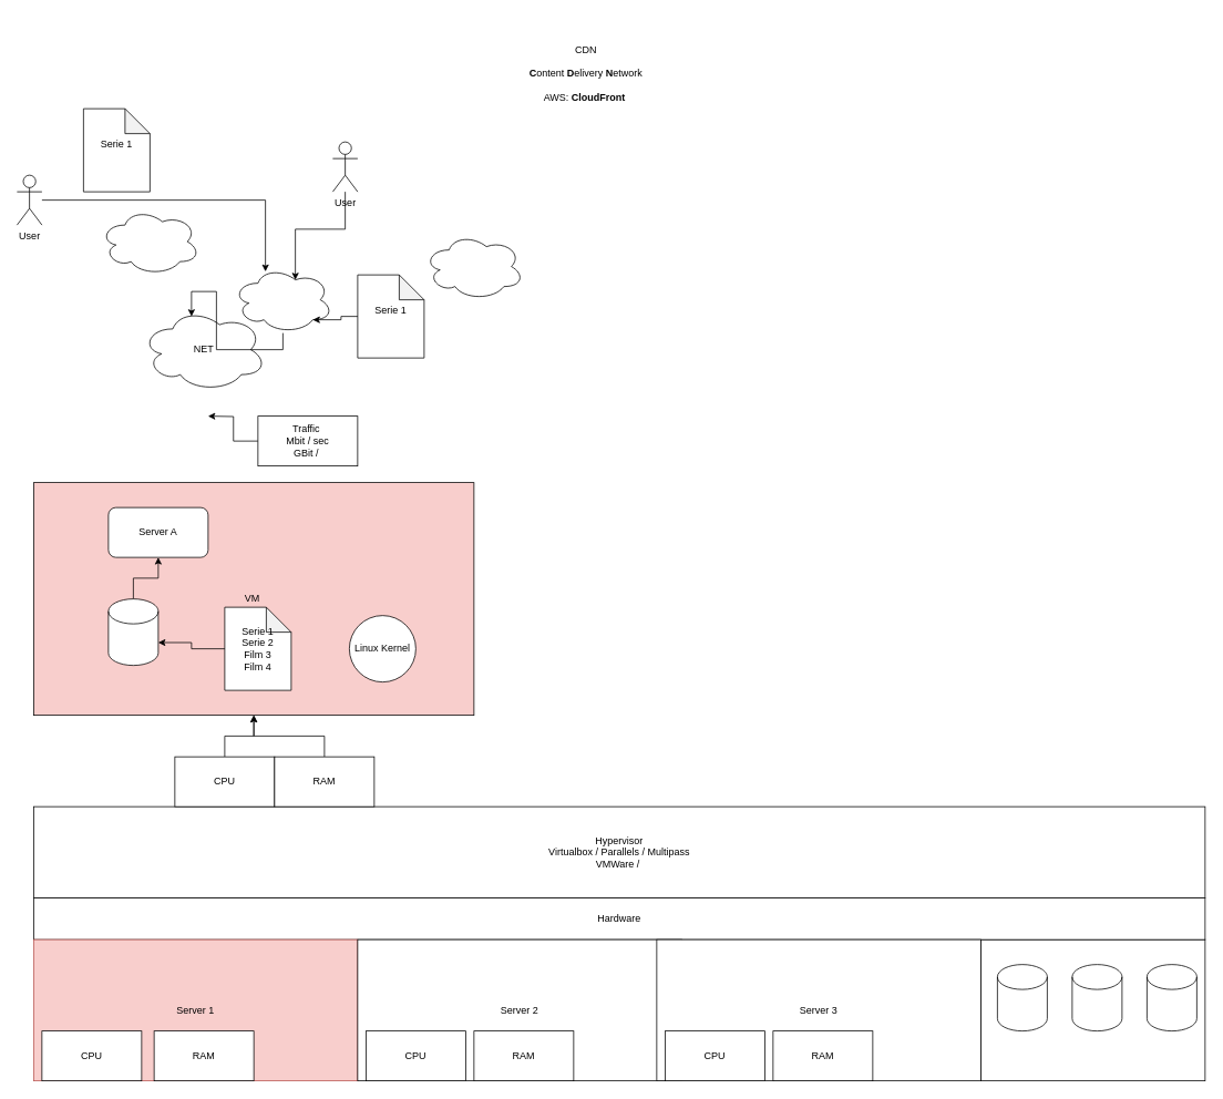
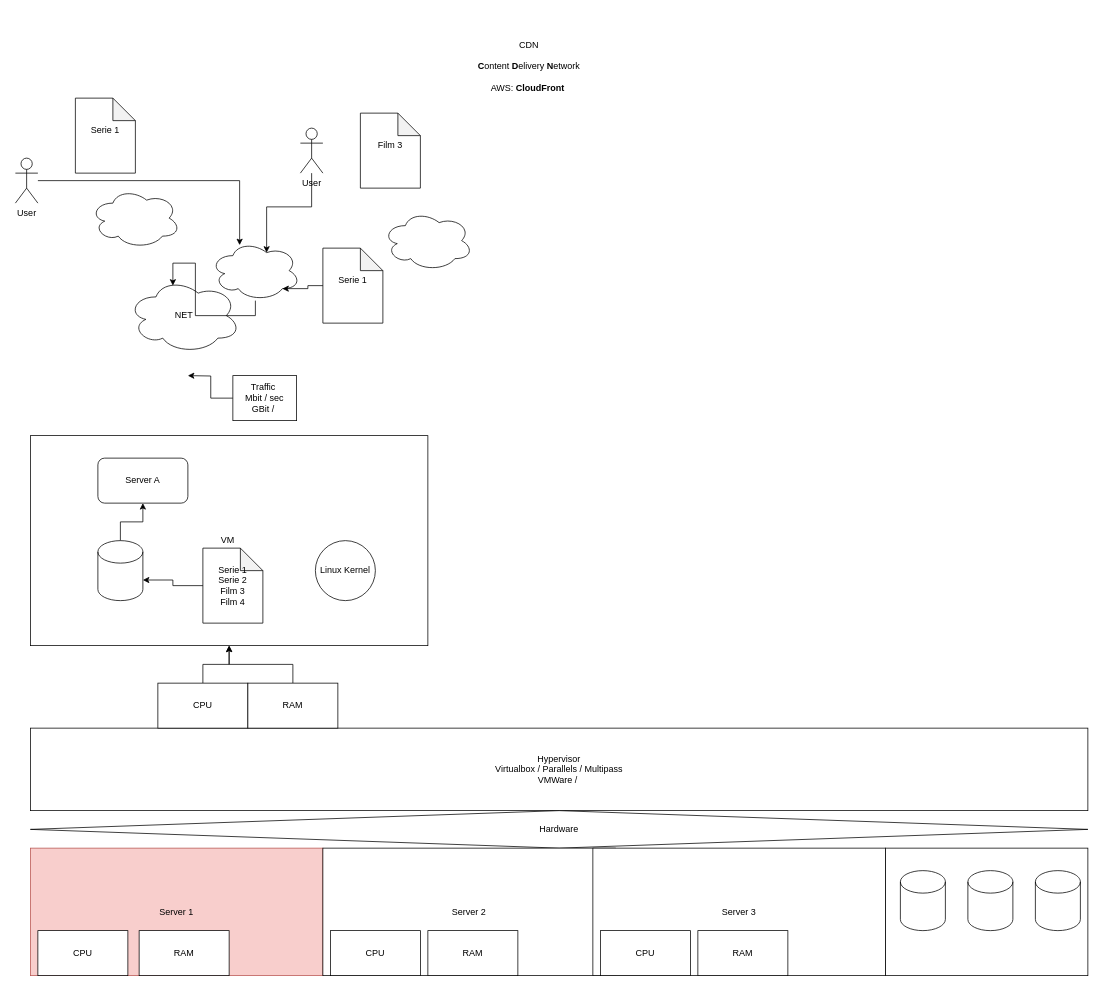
  <mxCell id="0" />
  <mxCell id="1" parent="0" />
  <mxCell id="2" value="" style="rounded=0;whiteSpace=wrap;html=1;" vertex="1" parent="1"><mxGeometry x="1180" y="1130" width="270" height="170" as="geometry" /></mxCell>
- <mxCell id="3" value="VM&amp;nbsp;" style="rounded=0;whiteSpace=wrap;html=1;fillColor=#f8cecc;" vertex="1" parent="1"><mxGeometry x="40" y="580" width="530" height="280" as="geometry" /></mxCell>
+ <mxCell id="3" value="VM&amp;nbsp;" style="rounded=0;whiteSpace=wrap;html=1;" vertex="1" parent="1"><mxGeometry x="40" y="580" width="530" height="280" as="geometry" /></mxCell>
  <mxCell id="4" value="CDN&lt;div&gt;&lt;br&gt;&lt;/div&gt;&lt;div&gt;&lt;b&gt;C&lt;/b&gt;ontent &lt;b&gt;D&lt;/b&gt;elivery &lt;b&gt;N&lt;/b&gt;etwork&lt;/div&gt;&lt;div&gt;&lt;br&gt;&lt;/div&gt;&lt;div&gt;AWS: &lt;b&gt;CloudFront&amp;nbsp;&lt;/b&gt;&lt;/div&gt;&lt;div&gt;&lt;br&gt;&lt;/div&gt;" style="text;html=1;align=center;verticalAlign=middle;whiteSpace=wrap;rounded=0;" vertex="1" parent="1"><mxGeometry x="560" y="20" width="290" height="150" as="geometry" /></mxCell>
  <mxCell id="5" value="User" style="shape=umlActor;verticalLabelPosition=bottom;verticalAlign=top;html=1;outlineConnect=0;" vertex="1" parent="1"><mxGeometry x="20" y="210" width="30" height="60" as="geometry" /></mxCell>
  <mxCell id="6" style="edgeStyle=orthogonalEdgeStyle;rounded=0;orthogonalLoop=1;jettySize=auto;html=1;" edge="1" parent="1" source="7" target="8"><mxGeometry relative="1" as="geometry" /></mxCell>
  <mxCell id="7" value="" style="shape=cylinder3;whiteSpace=wrap;html=1;boundedLbl=1;backgroundOutline=1;size=15;" vertex="1" parent="1"><mxGeometry y="720" width="60" height="80" as="geometry" x="130" /></mxCell>
  <mxCell id="8" value="Server A" style="rounded=1;whiteSpace=wrap;html=1;" vertex="1" parent="1"><mxGeometry y="610" width="120" height="60" as="geometry" x="130" /></mxCell>
  <mxCell id="9" value="NET" style="ellipse;shape=cloud;whiteSpace=wrap;html=1;" vertex="1" parent="1"><mxGeometry x="170" y="370" width="150" height="100" as="geometry" /></mxCell>
  <mxCell id="10" value="Serie 1&lt;div&gt;Serie 2&lt;/div&gt;&lt;div&gt;Film 3&lt;/div&gt;&lt;div&gt;Film 4&lt;/div&gt;" style="shape=note;whiteSpace=wrap;html=1;backgroundOutline=1;darkOpacity=0.05;" vertex="1" parent="1"><mxGeometry x="270" y="730" width="80" height="100" as="geometry" /></mxCell>
  <mxCell id="11" style="edgeStyle=orthogonalEdgeStyle;rounded=0;orthogonalLoop=1;jettySize=auto;html=1;entryX=1;entryY=0;entryDx=0;entryDy=52.5;entryPerimeter=0;" edge="1" parent="1" source="10" target="7"><mxGeometry relative="1" as="geometry" /></mxCell>
  <mxCell id="12" value="Serie 1&lt;div&gt;&lt;br&gt;&lt;/div&gt;" style="shape=note;whiteSpace=wrap;html=1;backgroundOutline=1;darkOpacity=0.05;" vertex="1" parent="1"><mxGeometry x="100" y="130" width="80" height="100" as="geometry" /></mxCell>
  <mxCell id="13" value="User" style="shape=umlActor;verticalLabelPosition=bottom;verticalAlign=top;html=1;outlineConnect=0;" vertex="1" parent="1"><mxGeometry x="400" y="170" width="30" height="60" as="geometry" /></mxCell>
+ <mxCell id="14" value="Film 3&lt;div&gt;&lt;br&gt;&lt;/div&gt;" style="shape=note;whiteSpace=wrap;html=1;backgroundOutline=1;darkOpacity=0.05;" vertex="1" parent="1"><mxGeometry x="480" y="150" width="80" height="100" as="geometry" /></mxCell>
  <mxCell id="15" style="edgeStyle=orthogonalEdgeStyle;rounded=0;orthogonalLoop=1;jettySize=auto;html=1;" edge="1" parent="1" source="16"><mxGeometry relative="1" as="geometry"><mxPoint x="250" y="500" as="targetPoint" /></mxGeometry></mxCell>
- <mxCell id="16" value="Traffic&amp;nbsp;&lt;div&gt;Mbit / sec&lt;/div&gt;&lt;div&gt;GBit /&amp;nbsp;&lt;/div&gt;" style="rounded=0;whiteSpace=wrap;html=1;" vertex="1" parent="1"><mxGeometry x="310" y="500" width="120" height="60" as="geometry" /></mxCell>
+ <mxCell id="16" value="Traffic&amp;nbsp;&lt;div&gt;Mbit / sec&lt;/div&gt;&lt;div&gt;GBit /&amp;nbsp;&lt;/div&gt;" style="rounded=0;whiteSpace=wrap;html=1;" vertex="1" parent="1"><mxGeometry x="310" y="500" width="85" height="60" as="geometry" /></mxCell>
  <mxCell id="17" value="" style="ellipse;shape=cloud;whiteSpace=wrap;html=1;" vertex="1" parent="1"><mxGeometry x="280" y="320" width="120" height="80" as="geometry" /></mxCell>
  <mxCell id="18" style="edgeStyle=orthogonalEdgeStyle;rounded=0;orthogonalLoop=1;jettySize=auto;html=1;entryX=0.325;entryY=0.075;entryDx=0;entryDy=0;entryPerimeter=0;" edge="1" parent="1" source="5" target="17"><mxGeometry relative="1" as="geometry" /></mxCell>
  <mxCell id="19" style="edgeStyle=orthogonalEdgeStyle;rounded=0;orthogonalLoop=1;jettySize=auto;html=1;entryX=0.4;entryY=0.1;entryDx=0;entryDy=0;entryPerimeter=0;" edge="1" parent="1" source="17" target="9"><mxGeometry relative="1" as="geometry" /></mxCell>
  <mxCell id="20" style="edgeStyle=orthogonalEdgeStyle;rounded=0;orthogonalLoop=1;jettySize=auto;html=1;entryX=0.625;entryY=0.2;entryDx=0;entryDy=0;entryPerimeter=0;" edge="1" parent="1" source="13" target="17"><mxGeometry relative="1" as="geometry" /></mxCell>
  <mxCell id="21" value="Serie 1&lt;div&gt;&lt;br&gt;&lt;/div&gt;" style="shape=note;whiteSpace=wrap;html=1;backgroundOutline=1;darkOpacity=0.05;" vertex="1" parent="1"><mxGeometry x="430" y="330" width="80" height="100" as="geometry" /></mxCell>
  <mxCell id="22" style="edgeStyle=orthogonalEdgeStyle;rounded=0;orthogonalLoop=1;jettySize=auto;html=1;entryX=0.8;entryY=0.8;entryDx=0;entryDy=0;entryPerimeter=0;" edge="1" parent="1" source="21" target="17"><mxGeometry relative="1" as="geometry" /></mxCell>
  <mxCell id="23" value="" style="ellipse;shape=cloud;whiteSpace=wrap;html=1;" vertex="1" parent="1"><mxGeometry x="120" y="250" width="120" height="80" as="geometry" /></mxCell>
  <mxCell id="24" value="" style="ellipse;shape=cloud;whiteSpace=wrap;html=1;" vertex="1" parent="1"><mxGeometry x="510" y="280" width="120" height="80" as="geometry" /></mxCell>
  <mxCell id="25" value="Hypervisor&lt;div&gt;Virtualbox / Parallels / Multipass&lt;/div&gt;&lt;div&gt;VMWare /&amp;nbsp;&lt;/div&gt;" style="rounded=0;whiteSpace=wrap;html=1;" vertex="1" parent="1"><mxGeometry x="40" y="970" width="1410" height="110" as="geometry" /></mxCell>
- <mxCell id="26" value="Hardware" style="rounded=0;whiteSpace=wrap;html=1;" vertex="1" parent="1"><mxGeometry x="40" y="1080" width="1410" height="50" as="geometry" /></mxCell>
+ <mxCell id="26" value="Hardware" style="rhombus;whiteSpace=wrap;html=1;" vertex="1" parent="1"><mxGeometry x="40" y="1080" width="1410" height="50" as="geometry" /></mxCell>
  <mxCell id="27" value="RAM" style="rounded=0;whiteSpace=wrap;html=1;" vertex="1" parent="1"><mxGeometry x="570" y="1220" width="120" height="60" as="geometry" /></mxCell>
  <mxCell id="28" value="Server 1" style="rounded=0;whiteSpace=wrap;html=1;fillColor=#f8cecc;strokeColor=#b85450;" vertex="1" parent="1"><mxGeometry x="40" y="1130" width="390" height="170" as="geometry" /></mxCell>
  <mxCell id="29" value="Server 2" style="rounded=0;whiteSpace=wrap;html=1;" vertex="1" parent="1"><mxGeometry x="430" y="1130" width="390" height="170" as="geometry" /></mxCell>
  <mxCell id="30" value="Server 3" style="rounded=0;whiteSpace=wrap;html=1;" vertex="1" parent="1"><mxGeometry x="790" y="1130" width="390" height="170" as="geometry" /></mxCell>
  <mxCell id="31" value="CPU" style="rounded=0;whiteSpace=wrap;html=1;" vertex="1" parent="1"><mxGeometry x="50" y="1240" width="120" height="60" as="geometry" /></mxCell>
  <mxCell id="32" value="CPU" style="rounded=0;whiteSpace=wrap;html=1;" vertex="1" parent="1"><mxGeometry x="800" y="1240" width="120" height="60" as="geometry" /></mxCell>
  <mxCell id="33" value="CPU" style="rounded=0;whiteSpace=wrap;html=1;" vertex="1" parent="1"><mxGeometry x="440" y="1240" width="120" height="60" as="geometry" /></mxCell>
  <mxCell id="34" value="RAM" style="rounded=0;whiteSpace=wrap;html=1;" vertex="1" parent="1"><mxGeometry x="185" y="1240" width="120" height="60" as="geometry" /></mxCell>
  <mxCell id="35" value="RAM" style="rounded=0;whiteSpace=wrap;html=1;" vertex="1" parent="1"><mxGeometry x="570" y="1240" width="120" height="60" as="geometry" /></mxCell>
  <mxCell id="36" value="RAM" style="rounded=0;whiteSpace=wrap;html=1;" vertex="1" parent="1"><mxGeometry x="930" y="1240" width="120" height="60" as="geometry" /></mxCell>
  <mxCell id="37" value="" style="shape=cylinder3;whiteSpace=wrap;html=1;boundedLbl=1;backgroundOutline=1;size=15;" vertex="1" parent="1"><mxGeometry x="1200" y="1160" width="60" height="80" as="geometry" /></mxCell>
  <mxCell id="38" value="" style="shape=cylinder3;whiteSpace=wrap;html=1;boundedLbl=1;backgroundOutline=1;size=15;" vertex="1" parent="1"><mxGeometry x="1290" y="1160" width="60" height="80" as="geometry" /></mxCell>
  <mxCell id="39" value="" style="shape=cylinder3;whiteSpace=wrap;html=1;boundedLbl=1;backgroundOutline=1;size=15;" vertex="1" parent="1"><mxGeometry x="1380" y="1160" width="60" height="80" as="geometry" /></mxCell>
  <mxCell id="40" style="edgeStyle=orthogonalEdgeStyle;rounded=0;orthogonalLoop=1;jettySize=auto;html=1;" edge="1" parent="1" source="41" target="3"><mxGeometry relative="1" as="geometry" /></mxCell>
  <mxCell id="41" value="CPU" style="rounded=0;whiteSpace=wrap;html=1;" vertex="1" parent="1"><mxGeometry x="210" y="910" width="120" height="60" as="geometry" /></mxCell>
  <mxCell id="42" style="edgeStyle=orthogonalEdgeStyle;rounded=0;orthogonalLoop=1;jettySize=auto;html=1;entryX=0.5;entryY=1;entryDx=0;entryDy=0;" edge="1" parent="1" source="43" target="3"><mxGeometry relative="1" as="geometry" /></mxCell>
  <mxCell id="43" value="RAM" style="rounded=0;whiteSpace=wrap;html=1;" vertex="1" parent="1"><mxGeometry x="330" y="910" width="120" height="60" as="geometry" /></mxCell>
- <mxCell id="44" value="Linux Kernel" style="ellipse;whiteSpace=wrap;html=1;aspect=fixed;" vertex="1" parent="1"><mxGeometry x="420" y="740" width="80" height="80" as="geometry" /></mxCell>
+ <mxCell id="44" value="Linux Kernel" style="ellipse;whiteSpace=wrap;html=1;aspect=fixed;" vertex="1" parent="1"><mxGeometry x="420" y="720" width="80" height="80" as="geometry" /></mxCell>
